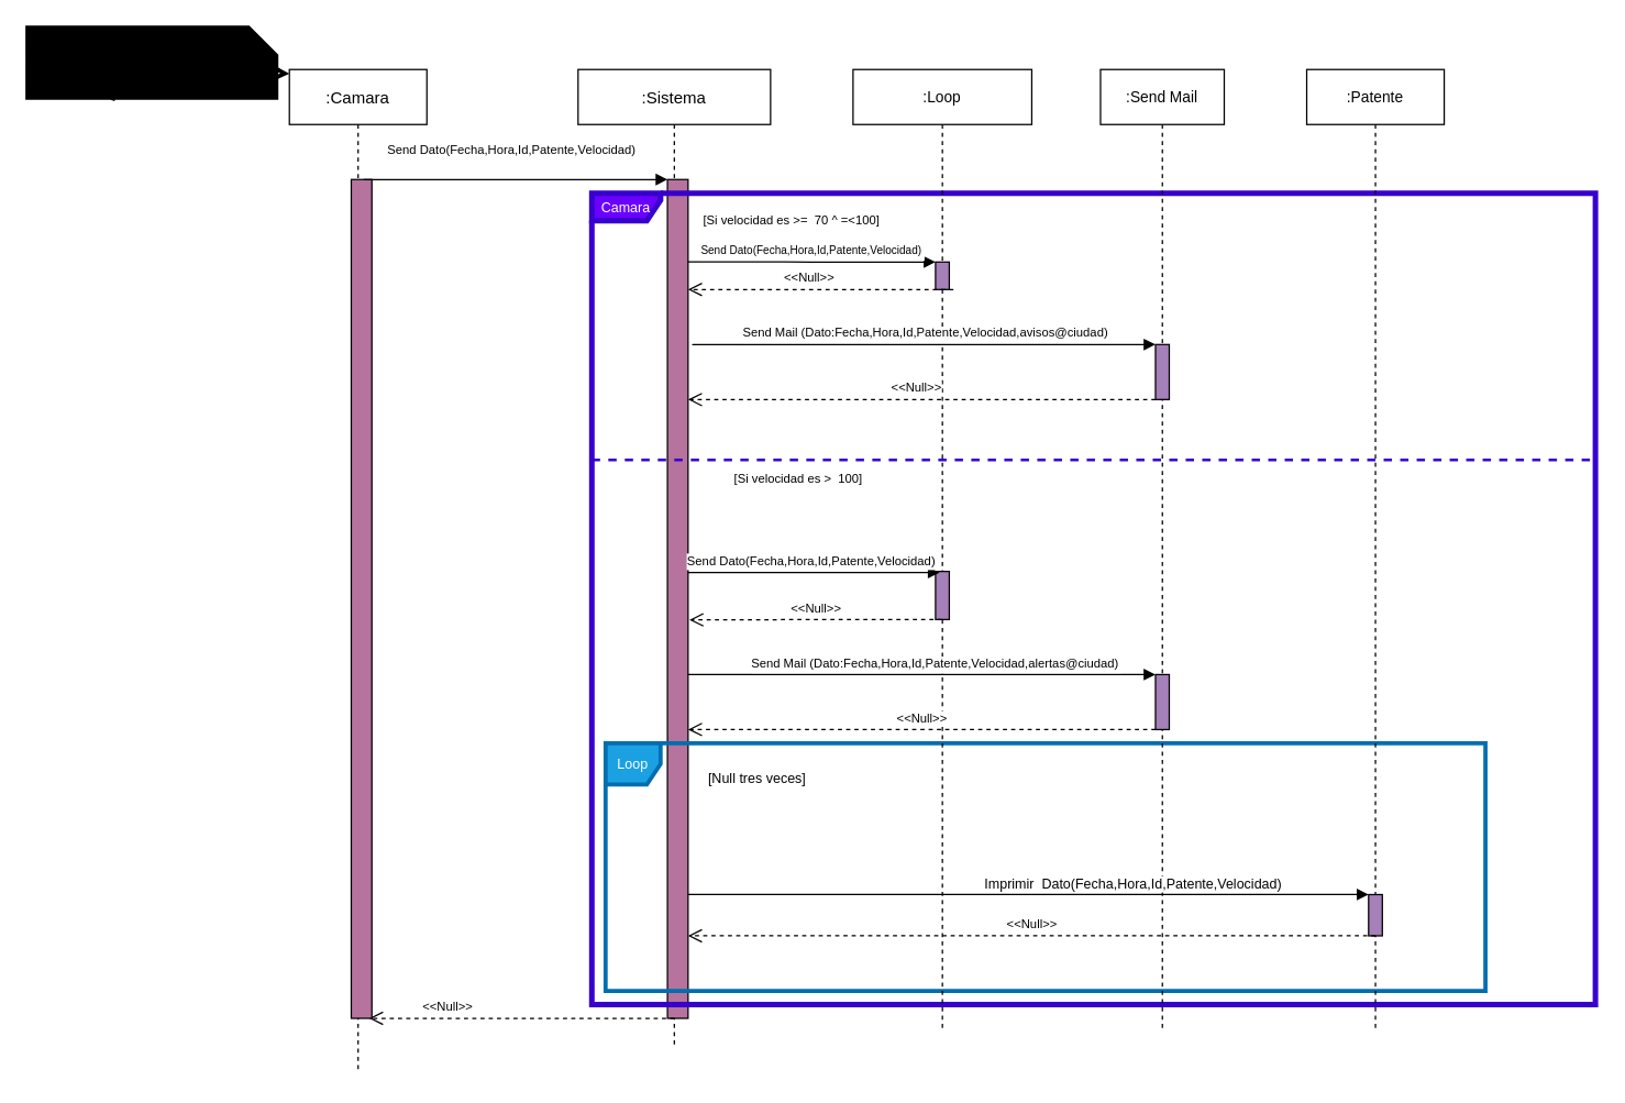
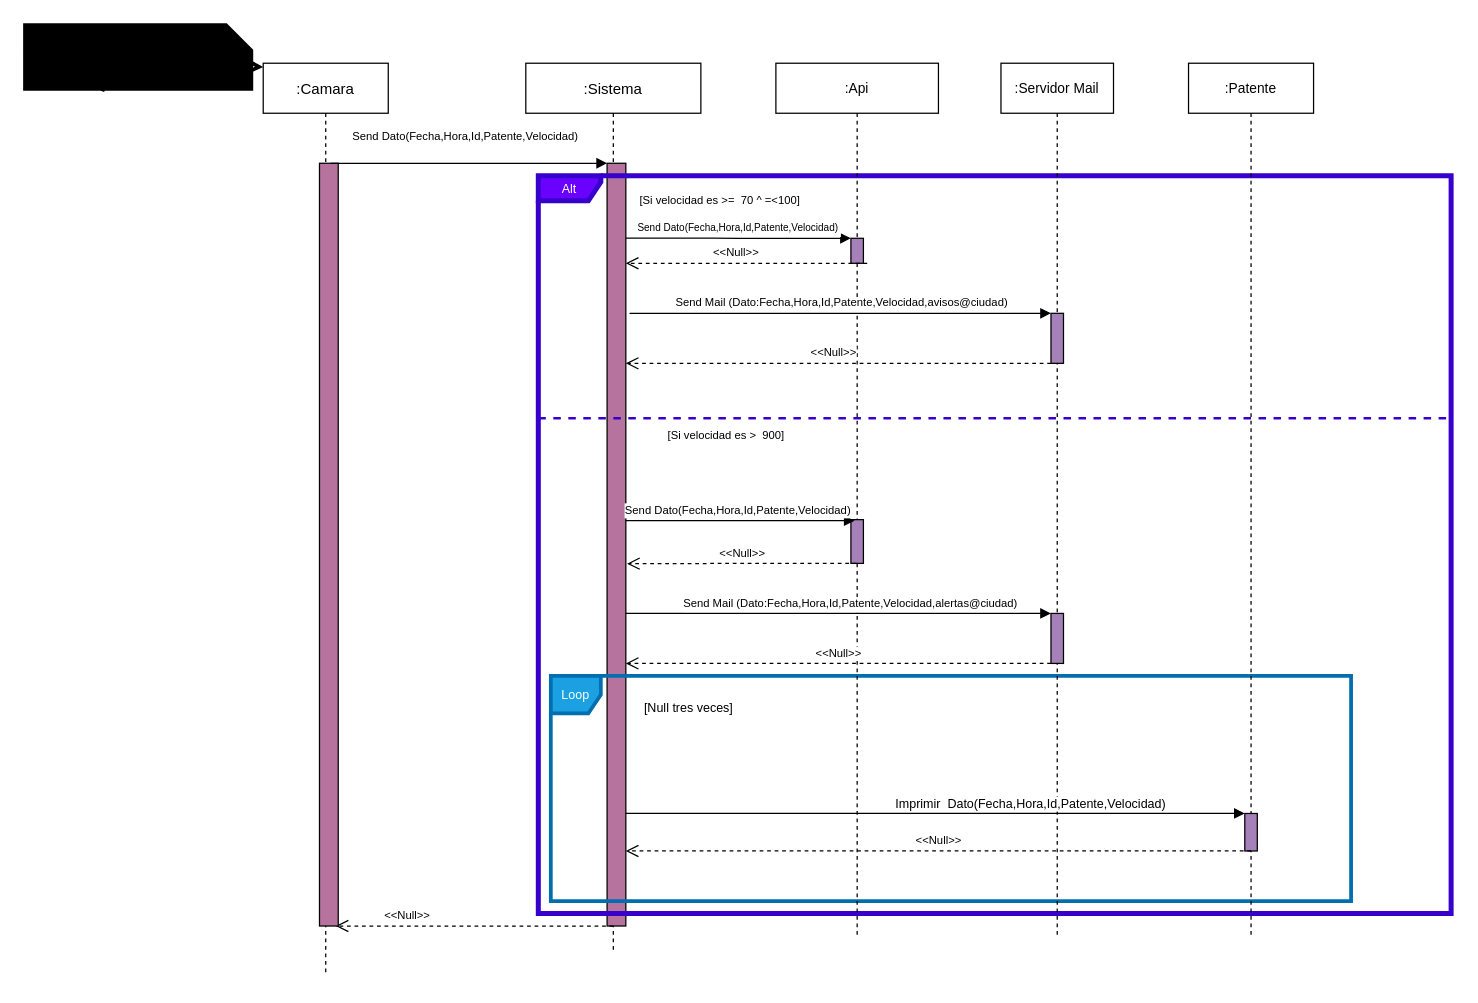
  <mxCell id="0" />
  <mxCell id="1" parent="0" />
  <mxCell id="2" value=":Sistema" style="shape=umlLifeline;perimeter=lifelinePerimeter;container=1;collapsible=0;recursiveResize=0;rounded=0;shadow=0;strokeWidth=1;" parent="1" vertex="1"><mxGeometry x="420" y="50" width="140" height="710" as="geometry" /></mxCell>
  <mxCell id="3" value="" style="points=[];perimeter=orthogonalPerimeter;rounded=0;shadow=0;strokeWidth=1;fillColor=#B5739D;fillStyle=solid;" parent="2" vertex="1"><mxGeometry x="65" y="80" width="15" height="610" as="geometry" /></mxCell>
  <mxCell id="4" value="&amp;lt;&amp;lt;Null&amp;gt;&amp;gt;" style="html=1;verticalAlign=bottom;endArrow=open;dashed=1;endSize=8;rounded=0;fontSize=9;entryX=0.867;entryY=1;entryDx=0;entryDy=0;entryPerimeter=0;" parent="2" target="9" edge="1"><mxGeometry x="0.487" relative="1" as="geometry"><mxPoint x="-110" y="690" as="targetPoint" /><mxPoint x="70" y="690" as="sourcePoint" /><Array as="points" /><mxPoint as="offset" /></mxGeometry></mxCell>
  <mxCell id="5" value="[Si velocidad es &amp;gt;=&amp;nbsp; 70 ^ =&amp;lt;100]" style="text;html=1;align=center;verticalAlign=middle;resizable=0;points=[];autosize=1;strokeColor=none;fillColor=none;fontSize=9;" parent="2" vertex="1"><mxGeometry x="80" y="100" width="150" height="20" as="geometry" /></mxCell>
- <mxCell id="6" value="Camara" style="shape=umlFrame;whiteSpace=wrap;html=1;fontSize=10;strokeWidth=4;fillColor=#6a00ff;fontColor=#ffffff;strokeColor=#3700CC;width=50;height=20;" parent="2" vertex="1"><mxGeometry x="10" y="90" width="730" height="590" as="geometry" /></mxCell>
+ <mxCell id="6" value="Alt" style="shape=umlFrame;whiteSpace=wrap;html=1;fontSize=10;strokeWidth=4;fillColor=#6a00ff;fontColor=#ffffff;strokeColor=#3700CC;width=50;height=20;" parent="2" vertex="1"><mxGeometry x="10" y="90" width="730" height="590" as="geometry" /></mxCell>
  <mxCell id="7" value="Loop" style="shape=umlFrame;whiteSpace=wrap;html=1;fontSize=10;strokeWidth=3;fillColor=#1ba1e2;fontColor=#ffffff;strokeColor=#006EAF;width=40;height=30;" parent="1" vertex="1"><mxGeometry x="440" y="540" width="640" height="180" as="geometry" /></mxCell>
  <mxCell id="8" value=":Camara" style="shape=umlLifeline;perimeter=lifelinePerimeter;container=1;collapsible=0;recursiveResize=0;rounded=0;shadow=0;strokeWidth=1;" parent="1" vertex="1"><mxGeometry y="50" width="100" height="730" as="geometry" x="210" /></mxCell>
  <mxCell id="9" value="" style="points=[];perimeter=orthogonalPerimeter;rounded=0;shadow=0;strokeWidth=1;fillStyle=solid;fillColor=#B5739D;" parent="8" vertex="1"><mxGeometry x="45" y="80" width="15" height="610" as="geometry" /></mxCell>
  <mxCell id="10" value="Send Dato(Fecha,Hora,Id,Patente,Velocidad)" style="verticalAlign=bottom;endArrow=block;shadow=0;strokeWidth=1;fontSize=9;exitX=0.6;exitY=0;exitDx=0;exitDy=0;exitPerimeter=0;entryX=0;entryY=0;entryDx=0;entryDy=0;entryPerimeter=0;" parent="1" source="9" target="3" edge="1"><mxGeometry x="-0.024" y="13" relative="1" as="geometry"><mxPoint x="320" y="130" as="sourcePoint" /><mxPoint x="460" y="130" as="targetPoint" /><mxPoint as="offset" /></mxGeometry></mxCell>
- <mxCell id="11" value=":Loop" style="shape=umlLifeline;perimeter=lifelinePerimeter;whiteSpace=wrap;html=1;container=1;collapsible=0;recursiveResize=0;outlineConnect=0;fontSize=11;" parent="1" vertex="1"><mxGeometry x="620" y="50" width="130" height="700" as="geometry" /></mxCell>
+ <mxCell id="11" value=":Api" style="shape=umlLifeline;perimeter=lifelinePerimeter;whiteSpace=wrap;html=1;container=1;collapsible=0;recursiveResize=0;outlineConnect=0;fontSize=11;" parent="1" vertex="1"><mxGeometry x="620" y="50" width="130" height="700" as="geometry" /></mxCell>
  <mxCell id="12" value="" style="points=[];perimeter=orthogonalPerimeter;rounded=0;shadow=0;strokeWidth=1;fillColor=#A680B8;" parent="11" vertex="1"><mxGeometry x="60" y="140" width="10" height="20" as="geometry" /></mxCell>
  <mxCell id="13" value="Send Mail (Dato:Fecha,Hora,Id,Patente,Velocidad,avisos@ciudad)" style="verticalAlign=bottom;endArrow=block;shadow=0;strokeWidth=1;fontSize=9;entryX=0;entryY=0;entryDx=0;entryDy=0;entryPerimeter=0;" parent="11" target="19" edge="1"><mxGeometry x="0.048" relative="1" as="geometry"><mxPoint x="-110" y="200" as="sourcePoint" /><mxPoint x="190" y="200" as="targetPoint" /><Array as="points"><mxPoint x="-120" y="200" /><mxPoint x="130" y="200" /></Array><mxPoint as="offset" /></mxGeometry></mxCell>
  <mxCell id="14" value="" style="html=1;points=[];perimeter=orthogonalPerimeter;fontSize=9;fillColor=#A680B8;" parent="11" vertex="1"><mxGeometry x="60" y="365" width="10" height="35" as="geometry" /></mxCell>
  <mxCell id="15" value="Send Mail (Dato:Fecha,Hora,Id,Patente,Velocidad,alertas@ciudad)" style="verticalAlign=bottom;endArrow=block;shadow=0;strokeWidth=1;fontSize=9;" parent="11" target="20" edge="1"><mxGeometry x="0.059" relative="1" as="geometry"><mxPoint x="-120" y="440" as="sourcePoint" /><mxPoint x="170" y="520" as="targetPoint" /><Array as="points"><mxPoint x="-120" y="440" /><mxPoint y="440" /><mxPoint x="130" y="440" /></Array><mxPoint as="offset" /></mxGeometry></mxCell>
  <mxCell id="16" value="Send Dato(Fecha,Hora,Id,Patente,Velocidad)" style="verticalAlign=bottom;endArrow=block;shadow=0;strokeWidth=1;fontSize=8;exitX=1;exitY=0.098;exitDx=0;exitDy=0;exitPerimeter=0;" parent="11" source="3" edge="1"><mxGeometry relative="1" as="geometry"><mxPoint x="-110" y="140" as="sourcePoint" /><mxPoint x="60" y="140" as="targetPoint" /><Array as="points"><mxPoint x="-40" y="140" /></Array><mxPoint as="offset" /></mxGeometry></mxCell>
  <mxCell id="17" value="" style="line;strokeWidth=2;fillColor=#6a00ff;align=left;verticalAlign=middle;spacingTop=-1;spacingLeft=3;spacingRight=3;rotatable=0;labelPosition=right;points=[];portConstraint=eastwest;strokeColor=#3700CC;dashed=1;fontColor=#ffffff;" parent="11" vertex="1"><mxGeometry x="-190" y="280" width="730" height="8" as="geometry" /></mxCell>
- <mxCell id="18" value=":Send Mail" style="shape=umlLifeline;perimeter=lifelinePerimeter;whiteSpace=wrap;html=1;container=1;collapsible=0;recursiveResize=0;outlineConnect=0;fontSize=11;" parent="1" vertex="1"><mxGeometry x="800" y="50" width="90" height="700" as="geometry" /></mxCell>
+ <mxCell id="18" value=":Servidor Mail" style="shape=umlLifeline;perimeter=lifelinePerimeter;whiteSpace=wrap;html=1;container=1;collapsible=0;recursiveResize=0;outlineConnect=0;fontSize=11;" parent="1" vertex="1"><mxGeometry x="800" y="50" width="90" height="700" as="geometry" /></mxCell>
  <mxCell id="19" value="" style="html=1;points=[];perimeter=orthogonalPerimeter;fontSize=9;fillColor=#A680B8;" parent="18" vertex="1"><mxGeometry x="40" y="200" width="10" height="40" as="geometry" /></mxCell>
  <mxCell id="20" value="" style="html=1;points=[];perimeter=orthogonalPerimeter;fontSize=9;fillColor=#A680B8;" parent="18" vertex="1"><mxGeometry x="40" y="440" width="10" height="40" as="geometry" /></mxCell>
  <mxCell id="21" value=":Patente" style="shape=umlLifeline;perimeter=lifelinePerimeter;whiteSpace=wrap;html=1;container=1;collapsible=0;recursiveResize=0;outlineConnect=0;fontSize=11;" parent="1" vertex="1"><mxGeometry x="950" y="50" width="100" height="700" as="geometry" /></mxCell>
  <mxCell id="22" value="" style="html=1;points=[];perimeter=orthogonalPerimeter;fontSize=10;fillColor=#A680B8;" parent="21" vertex="1"><mxGeometry x="45" y="600" width="10" height="30" as="geometry" /></mxCell>
  <mxCell id="23" value="Imprimir&amp;nbsp; Dato(Fecha,Hora,Id,Patente,Velocidad)" style="endArrow=block;endFill=1;html=1;edgeStyle=orthogonalEdgeStyle;align=left;verticalAlign=top;rounded=0;fontSize=10;" parent="21" edge="1"><mxGeometry x="-0.136" y="20" relative="1" as="geometry"><mxPoint x="-450" y="600" as="sourcePoint" /><mxPoint x="45" y="600" as="targetPoint" /><Array as="points"><mxPoint x="-445" y="600" /></Array><mxPoint as="offset" /></mxGeometry></mxCell>
  <mxCell id="24" value="Send Dato(Fecha,Hora,Id,Patente,Velocidad)" style="verticalAlign=bottom;endArrow=block;shadow=0;strokeWidth=1;fontSize=9;entryX=0.3;entryY=0.025;entryDx=0;entryDy=0;entryPerimeter=0;" parent="1" source="3" target="14" edge="1"><mxGeometry x="-0.016" relative="1" as="geometry"><mxPoint x="510" y="490" as="sourcePoint" /><mxPoint x="650" y="490" as="targetPoint" /><Array as="points" /><mxPoint as="offset" /></mxGeometry></mxCell>
  <mxCell id="25" value="&amp;lt;&amp;lt;Null&amp;gt;&amp;gt;" style="html=1;verticalAlign=bottom;endArrow=open;dashed=1;endSize=8;rounded=0;fontSize=9;" parent="1" edge="1"><mxGeometry relative="1" as="geometry"><mxPoint x="840" y="530" as="sourcePoint" /><mxPoint x="500" y="530" as="targetPoint" /><Array as="points" /></mxGeometry></mxCell>
  <mxCell id="26" value="&amp;lt;&amp;lt;Null&amp;gt;&amp;gt;" style="html=1;verticalAlign=bottom;endArrow=open;dashed=1;endSize=8;rounded=0;fontSize=9;" parent="1" edge="1"><mxGeometry relative="1" as="geometry"><mxPoint x="1000" y="680" as="sourcePoint" /><mxPoint x="500" y="680" as="targetPoint" /><Array as="points" /></mxGeometry></mxCell>
  <mxCell id="27" value="&amp;lt;&amp;lt;Null&amp;gt;&amp;gt;" style="html=1;verticalAlign=bottom;endArrow=open;dashed=1;endSize=8;rounded=0;fontSize=9;" parent="1" edge="1"><mxGeometry x="0.086" relative="1" as="geometry"><mxPoint x="500" y="210" as="targetPoint" /><mxPoint x="693" y="210.15" as="sourcePoint" /><Array as="points" /><mxPoint as="offset" /></mxGeometry></mxCell>
  <mxCell id="28" value="&amp;lt;&amp;lt;Null&amp;gt;&amp;gt;" style="html=1;verticalAlign=bottom;endArrow=open;dashed=1;endSize=8;rounded=0;fontSize=9;" parent="1" edge="1"><mxGeometry x="0.026" relative="1" as="geometry"><mxPoint x="840" y="290" as="sourcePoint" /><mxPoint x="500" y="290" as="targetPoint" /><Array as="points"><mxPoint x="662.5" y="290.01" /><mxPoint x="552.5" y="290.01" /></Array><mxPoint as="offset" /></mxGeometry></mxCell>
  <mxCell id="29" value="&amp;lt;&amp;lt;Null&amp;gt;&amp;gt;" style="html=1;verticalAlign=bottom;endArrow=open;dashed=1;endSize=8;rounded=0;fontSize=9;startArrow=none;entryX=1.067;entryY=0.525;entryDx=0;entryDy=0;entryPerimeter=0;" parent="1" source="11" target="3" edge="1"><mxGeometry relative="1" as="geometry"><mxPoint x="500" y="460" as="targetPoint" /><mxPoint x="680" y="460" as="sourcePoint" /><mxPoint as="offset" /><Array as="points"><mxPoint x="600" y="450" /></Array></mxGeometry></mxCell>
- <mxCell id="30" value="[Si velocidad es &amp;gt;&amp;nbsp; 100]" style="text;html=1;align=center;verticalAlign=middle;resizable=0;points=[];autosize=1;strokeColor=none;fillColor=none;fontSize=9;" parent="1" vertex="1"><mxGeometry x="520" y="338" width="120" height="20" as="geometry" /></mxCell>
+ <mxCell id="30" value="[Si velocidad es &amp;gt;&amp;nbsp; 900]" style="text;html=1;align=center;verticalAlign=middle;resizable=0;points=[];autosize=1;strokeColor=none;fillColor=none;fontSize=9;" parent="1" vertex="1"><mxGeometry x="520" y="338" width="120" height="20" as="geometry" /></mxCell>
  <mxCell id="31" value="&lt;div style=&quot;&quot;&gt;&lt;span style=&quot;background-color: initial;&quot;&gt;&lt;font style=&quot;font-size: 19px;&quot;&gt;Detecta los autos automaticamente&lt;/font&gt;&lt;/span&gt;&lt;/div&gt;" style="shape=note;size=20;whiteSpace=wrap;html=1;strokeWidth=4;fontSize=8;fillColor=#000000;align=left;" parent="1" vertex="1"><mxGeometry x="20" y="20" width="180" height="50" as="geometry" /></mxCell>
  <mxCell id="32" value="" style="endArrow=open;endFill=1;endSize=12;html=1;rounded=0;fontSize=15;exitX=0.341;exitY=1.05;exitDx=0;exitDy=0;exitPerimeter=0;entryX=0;entryY=0.004;entryDx=0;entryDy=0;entryPerimeter=0;dashed=1;strokeWidth=3;" parent="1" source="31" target="8" edge="1"><mxGeometry width="160" relative="1" as="geometry"><mxPoint x="90" y="10" as="sourcePoint" /><mxPoint x="90" y="50" as="targetPoint" /><Array as="points"><mxPoint x="88" y="50" /></Array></mxGeometry></mxCell>
  <mxCell id="33" value="&lt;font style=&quot;font-size: 10px;&quot;&gt;[Null tres veces]&lt;/font&gt;" style="text;html=1;align=center;verticalAlign=middle;resizable=0;points=[];autosize=1;strokeColor=none;fillColor=none;fontSize=10;" parent="1" vertex="1"><mxGeometry x="500" y="550" width="100" height="30" as="geometry" /></mxCell>
